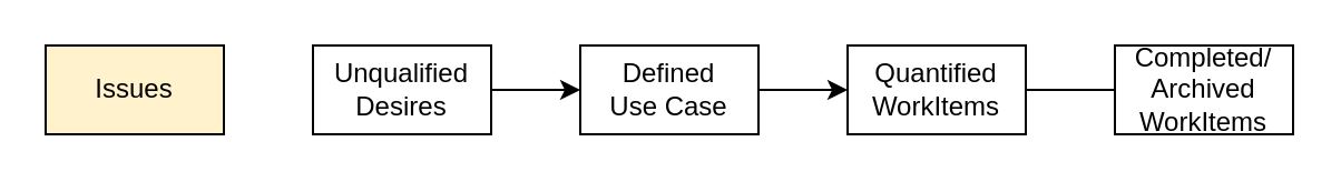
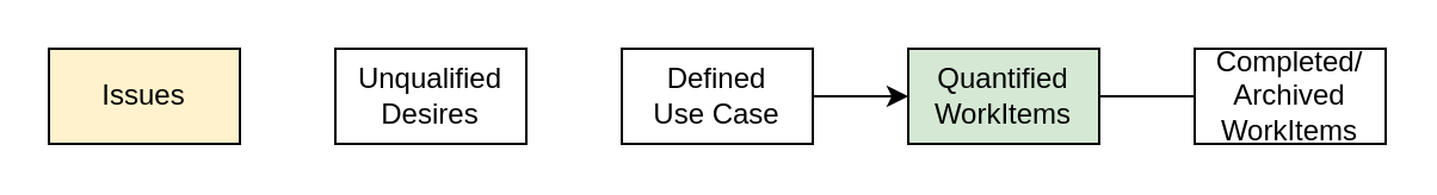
  <mxCell id="0" />
  <mxCell id="1" parent="0" />
- <mxCell id="2" style="edgeStyle=orthogonalEdgeStyle;rounded=0;orthogonalLoop=1;jettySize=auto;html=1;" parent="1" source="3" target="5" edge="1"><mxGeometry relative="1" as="geometry" /></mxCell>
  <mxCell id="3" value="Unqualified&lt;br&gt;Desires" style="rounded=0;whiteSpace=wrap;html=1;" parent="1" vertex="1"><mxGeometry x="140" y="20" width="80" height="40" as="geometry" /></mxCell>
  <mxCell id="4" style="edgeStyle=orthogonalEdgeStyle;rounded=0;orthogonalLoop=1;jettySize=auto;html=1;entryX=0;entryY=0.5;entryDx=0;entryDy=0;" parent="1" source="5" target="7" edge="1"><mxGeometry relative="1" as="geometry" /></mxCell>
  <mxCell id="5" value="Defined &lt;br&gt;Use Case" style="rounded=0;whiteSpace=wrap;html=1;" parent="1" vertex="1"><mxGeometry x="260" y="20" width="80" height="40" as="geometry" /></mxCell>
  <mxCell id="6" style="edgeStyle=orthogonalEdgeStyle;rounded=0;orthogonalLoop=1;jettySize=auto;html=1;entryX=0;entryY=0.5;entryDx=0;entryDy=0;endArrow=none;" parent="1" source="7" target="8" edge="1"><mxGeometry relative="1" as="geometry" /></mxCell>
- <mxCell id="7" value="Quantified WorkItems" style="rounded=0;whiteSpace=wrap;html=1;" parent="1" vertex="1"><mxGeometry x="380" y="20" width="80" height="40" as="geometry" /></mxCell>
+ <mxCell id="7" value="Quantified WorkItems" style="rounded=0;whiteSpace=wrap;html=1;fillColor=#d5e8d4;" parent="1" vertex="1"><mxGeometry x="380" y="20" width="80" height="40" as="geometry" /></mxCell>
  <mxCell id="8" value="Completed/&lt;br&gt;Archived&lt;br&gt;WorkItems" style="rounded=0;whiteSpace=wrap;html=1;" parent="1" vertex="1"><mxGeometry x="500" y="20" width="80" height="40" as="geometry" /></mxCell>
  <mxCell id="9" value="Issues" style="rounded=0;whiteSpace=wrap;html=1;fillColor=#fff2cc;" vertex="1" parent="1"><mxGeometry y="20" width="80" height="40" as="geometry" x="20" /></mxCell>
